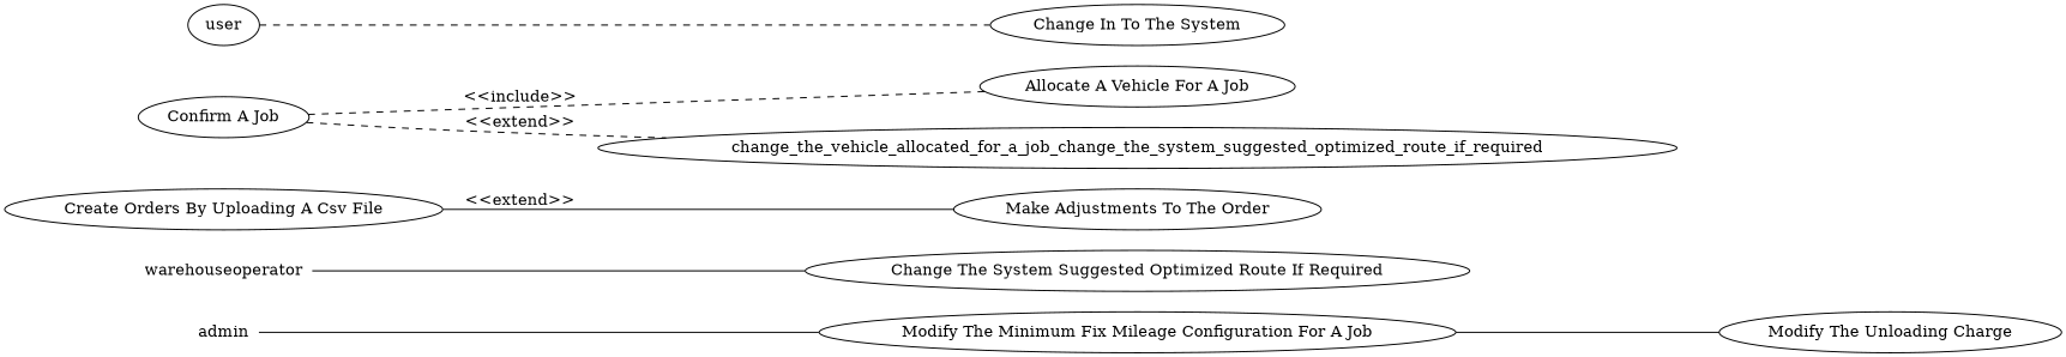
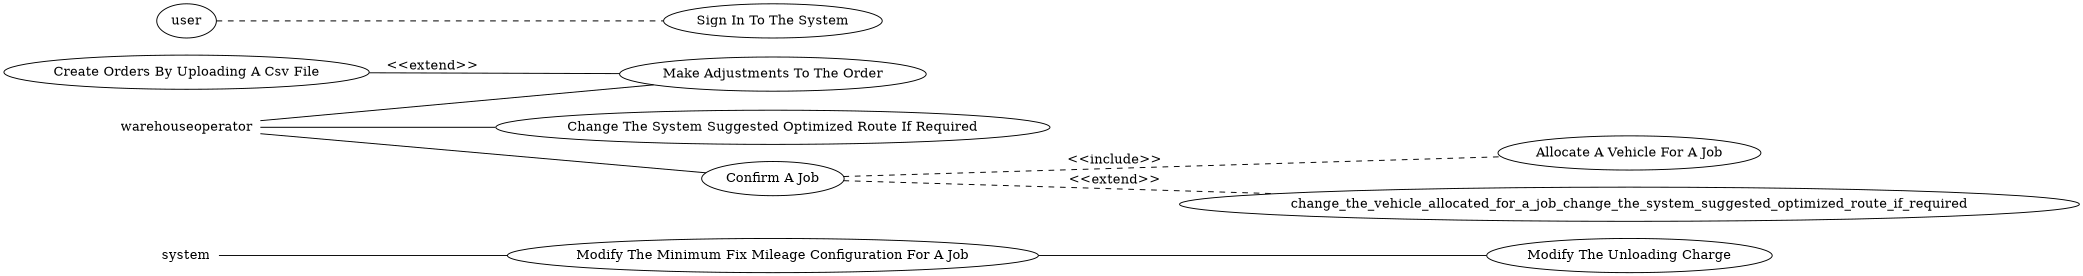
  digraph {
    labelloc=b
    peripheries=0
    rankdir=LR
    node [shape=ellipse style=solid]
    edge [arrowhead=none]
-   admin [peripheries=0 shape=plaintext style=""]
+   admin [peripheries=0 shape=plaintext label=system style=""]
    warehouseoperator [peripheries=0 shape=plaintext style=""]
    n3 [label="Modify The Minimum Fix Mileage Configuration For A Job"]
    n4 [label="Make Adjustments To The Order"]
    n5 [label="Change The System Suggested Optimized Route If Required"]
    n6 [label="Confirm A Job"]
    n7 [label="Create Orders By Uploading A Csv File"]
    n8 [label="Allocate A Vehicle For A Job"]
    change_the_vehicle_allocated_for_a_job_change_the_system_suggested_optimized_route_if_required
    n10 [label="Modify The Unloading Charge"]
-   n11 [label="Change In To The System"]
+   n11 [label="Sign In To The System"]
    user
    subgraph sub_1 {
      label=Admin
      admin
    }
    subgraph sub_2 {
      label=WarehouseOperator
      warehouseoperator
    }
    admin -> n3
+   warehouseoperator -> n4
    warehouseoperator -> n5
+   warehouseoperator -> n6
    n3 -> n10
    n6 -> n8 [arrowtail=vee label="<<include>>" style=dashed]
    n6 -> change_the_vehicle_allocated_for_a_job_change_the_system_suggested_optimized_route_if_required [arrowtail=vee label="<<extend>>" style=dashed]
    n7 -> n4 [arrowtail=vee label="<<extend>>" style=solid]
    user -> n11 [style=dashed]
  }
